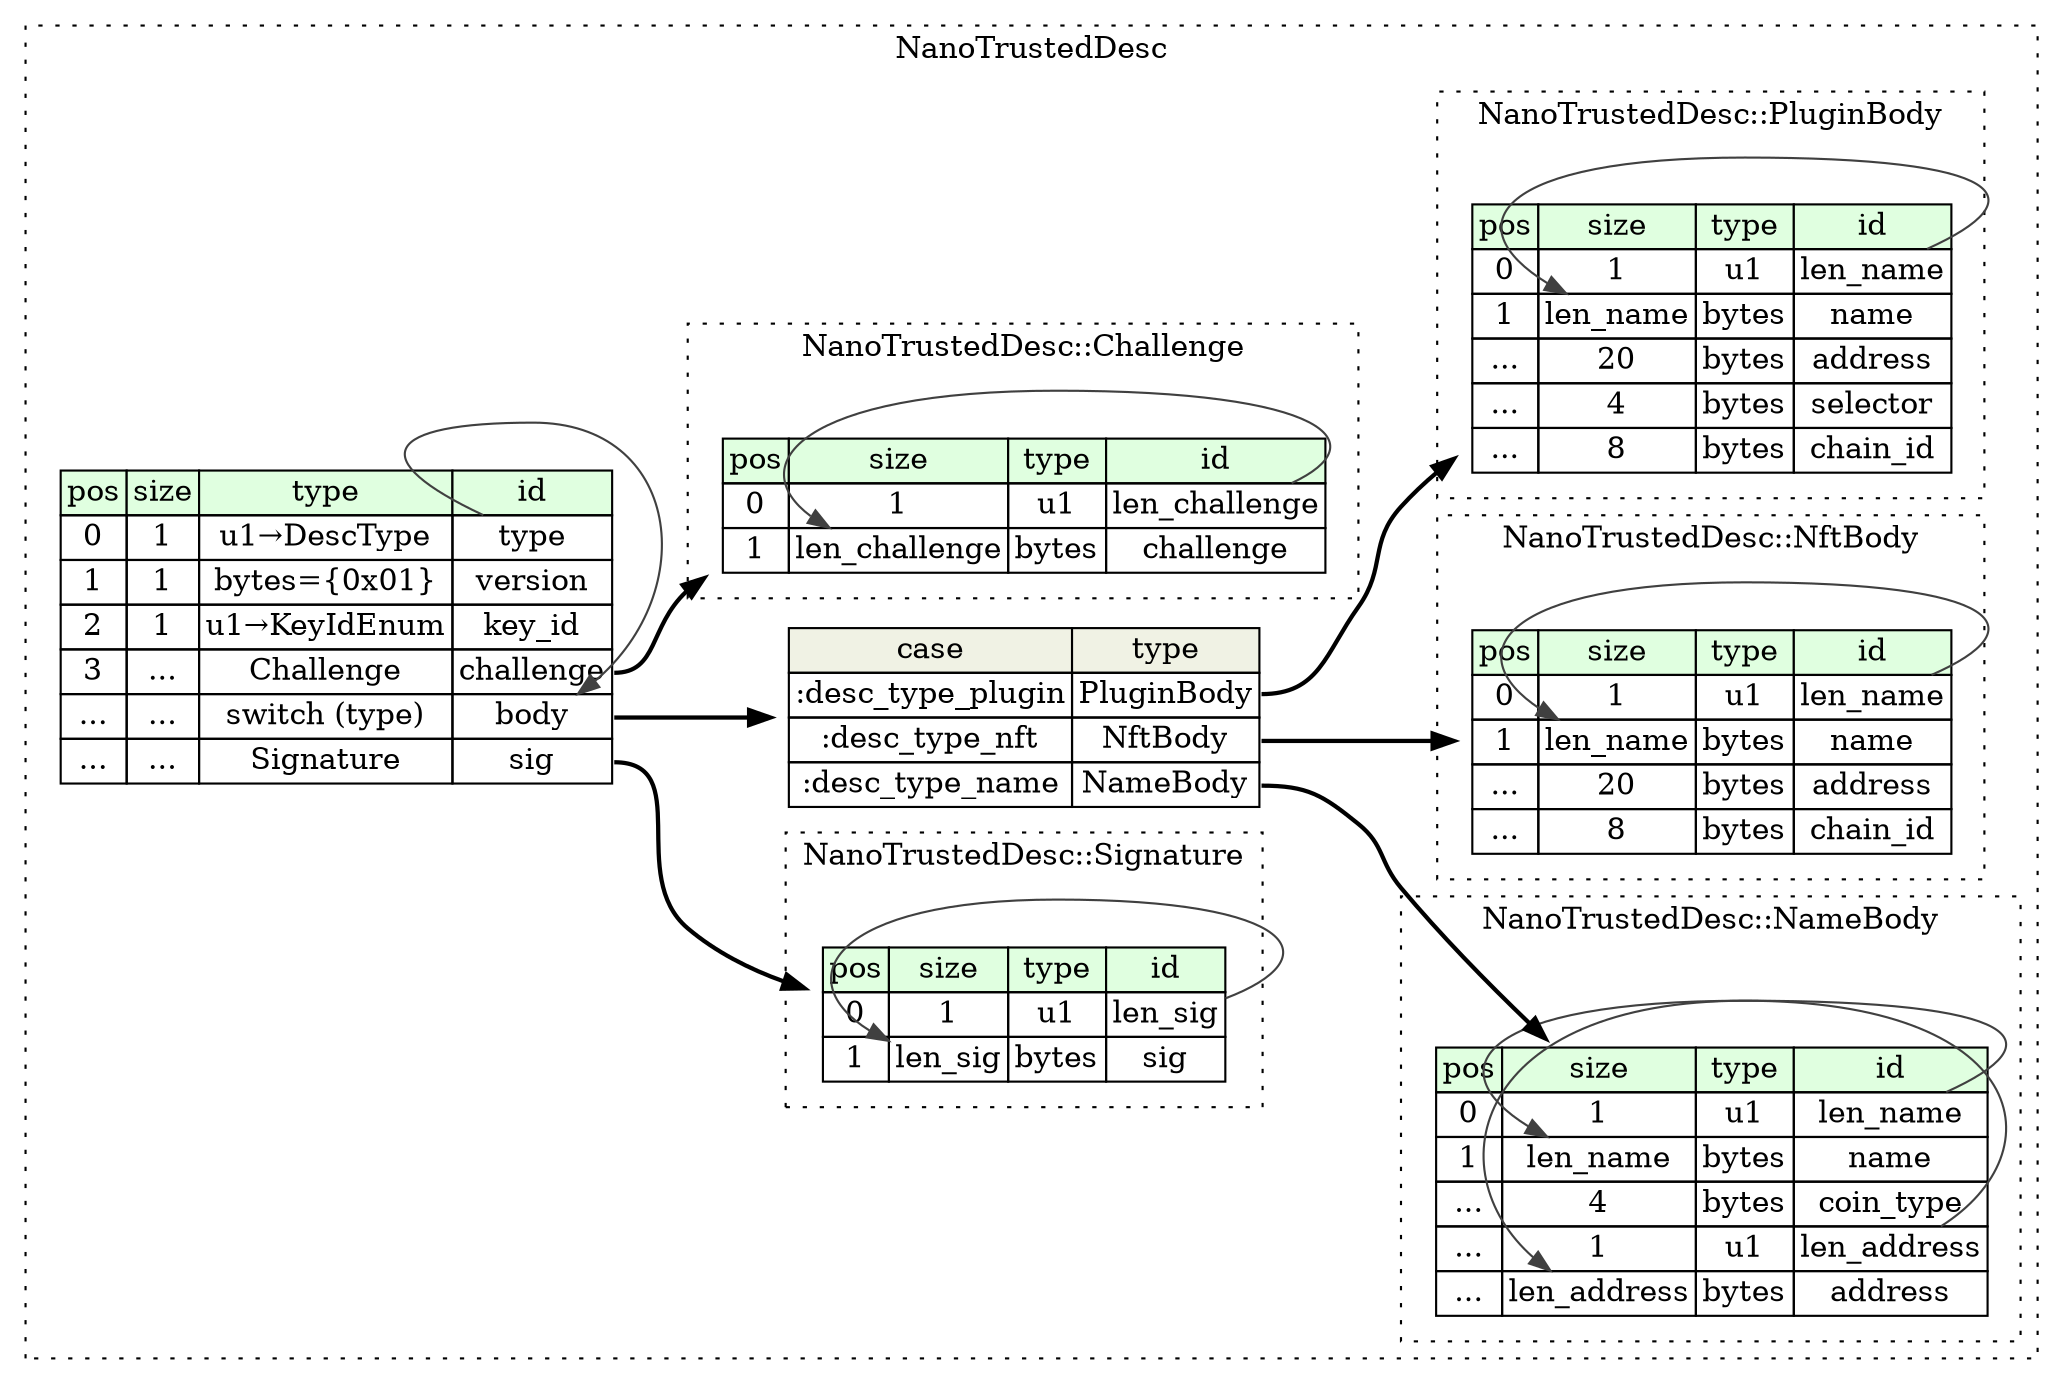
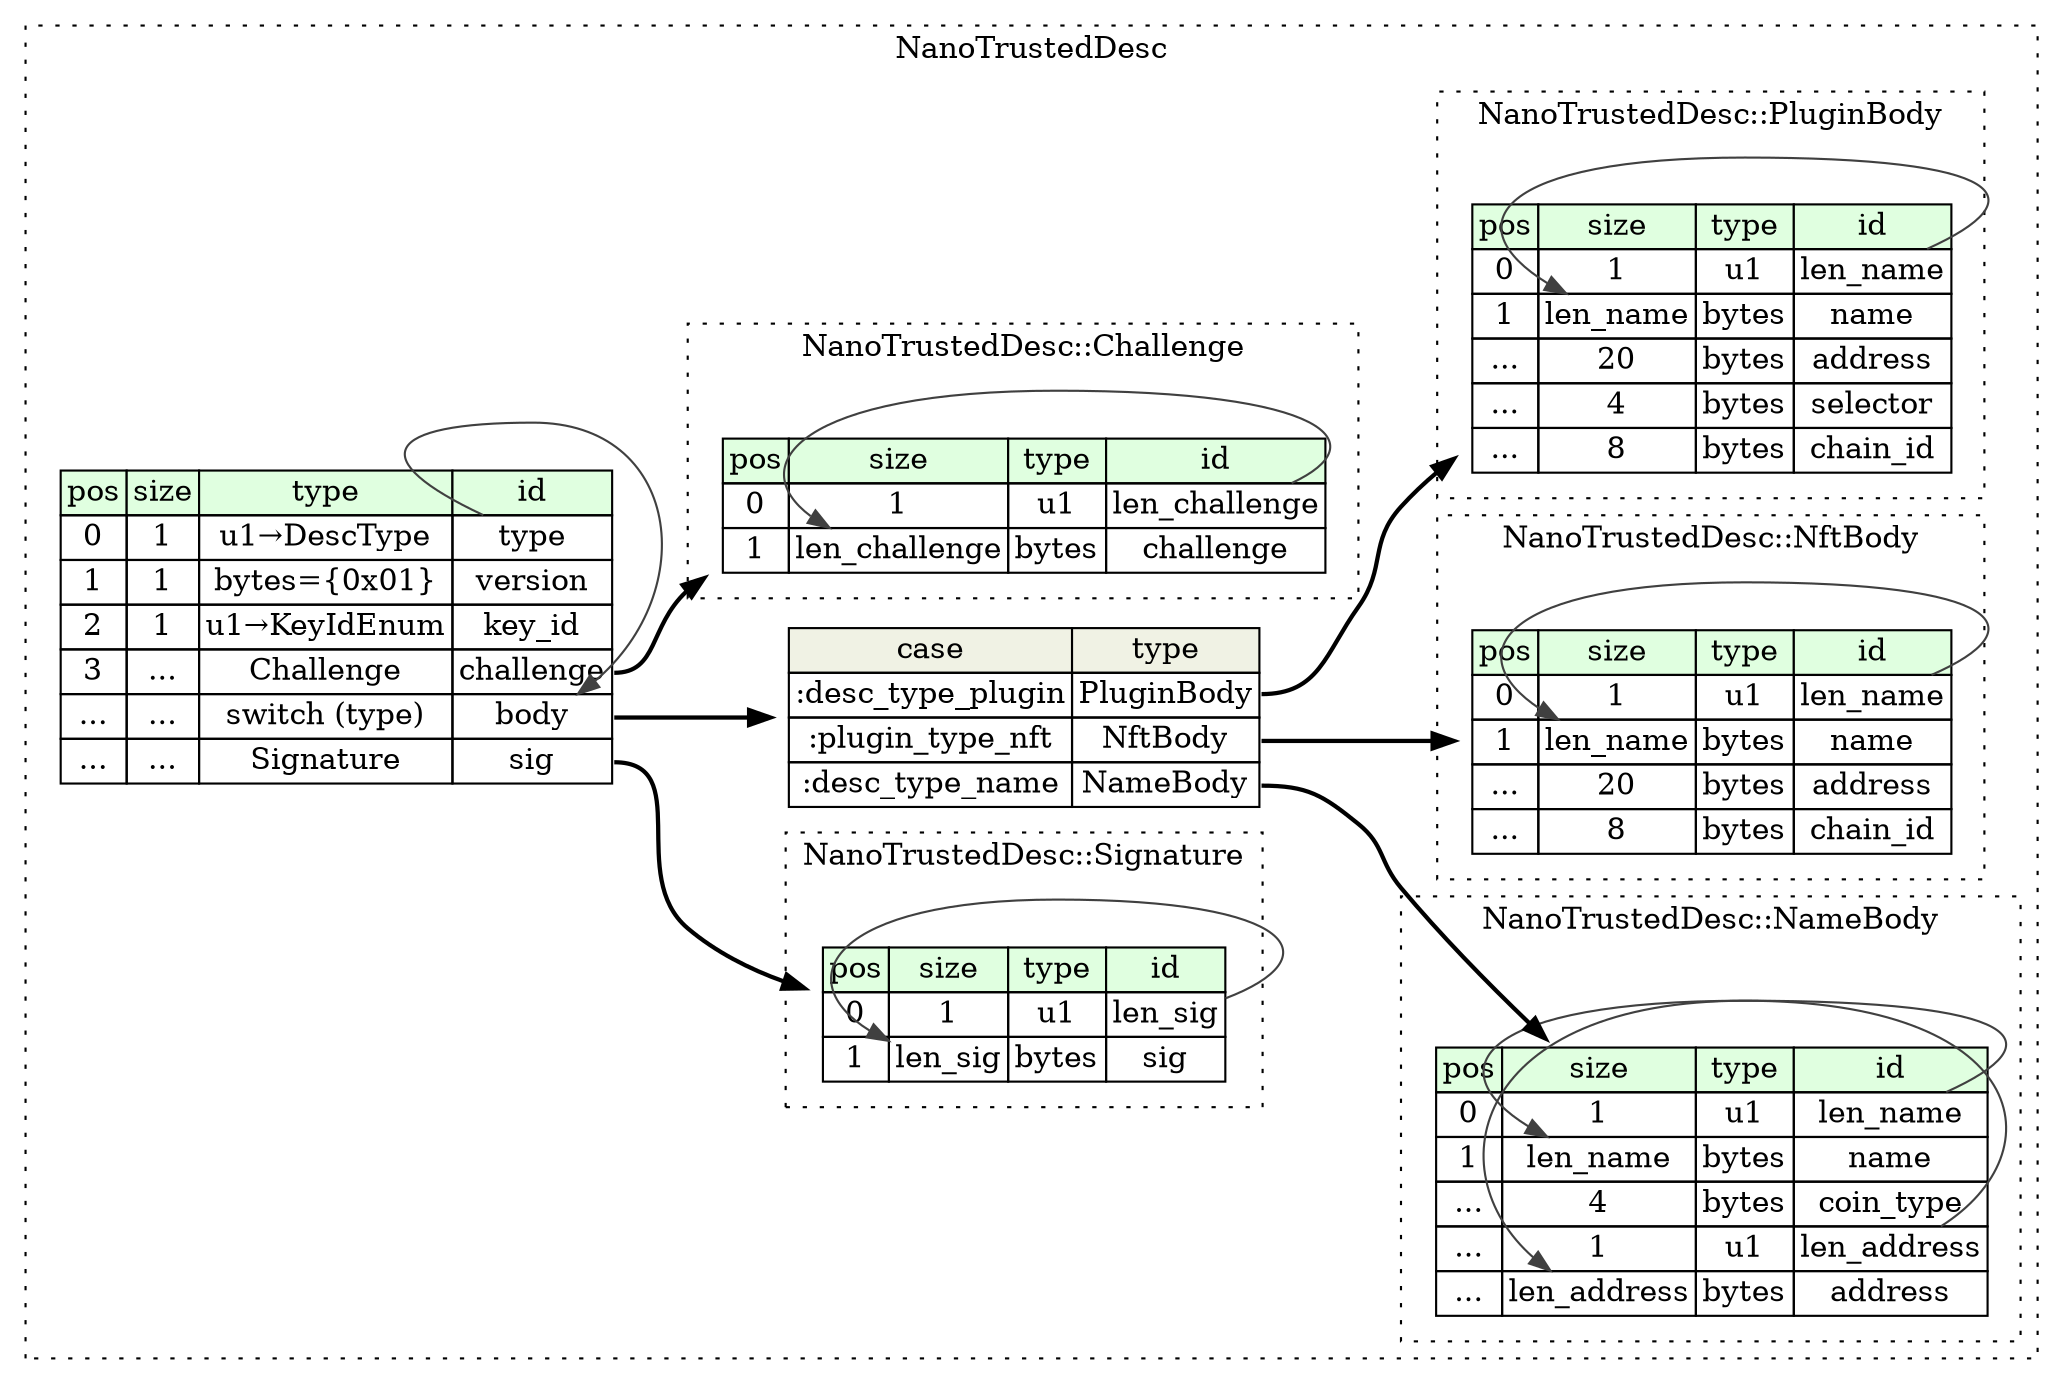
  digraph {
    rankdir=LR
    node [shape=plaintext]
    edge [color="#404040" tailport=len_name_type]
    n1 [height=1.5694 label=<<TABLE BORDER="0" CELLBORDER="1" CELLSPACING="0"> 				<TR><TD BGCOLOR="#E0FFE0">pos</TD><TD BGCOLOR="#E0FFE0">size</TD><TD BGCOLOR="#E0FFE0">type</TD><TD BGCOLOR="#E0FFE0">id</TD></TR> 				<TR><TD title="Length of the name field" href="" PORT="len_name_pos">0</TD><TD title="Length of the name field" href="" PORT="len_name_size">1</TD><TD title="Length of the name field" href="" >u1</TD><TD title="Length of the name field" href="" PORT="len_name_type">len_name</TD></TR> 				<TR><TD title="UTF-8 encoded name of the collection corresponding to the address" href="" PORT="name_pos">1</TD><TD title="UTF-8 encoded name of the collection corresponding to the address" href="" PORT="name_size">len_name</TD><TD title="UTF-8 encoded name of the collection corresponding to the address" href="" >bytes</TD><TD title="UTF-8 encoded name of the collection corresponding to the address" href="" PORT="name_type">name</TD></TR> 				<TR><TD title="Blockchain smartcontract address associated with this collection" href="" PORT="address_pos">...</TD><TD title="Blockchain smartcontract address associated with this collection" href="" PORT="address_size">20</TD><TD title="Blockchain smartcontract address associated with this collection" href="" >bytes</TD><TD title="Blockchain smartcontract address associated with this collection" href="" PORT="address_type">address</TD></TR> 				<TR><TD title="Blockchain id, as specified in XXX" href="" PORT="chain_id_pos">...</TD><TD title="Blockchain id, as specified in XXX" href="" PORT="chain_id_size">8</TD><TD title="Blockchain id, as specified in XXX" href="" >bytes</TD><TD title="Blockchain id, as specified in XXX" href="" PORT="chain_id_type">chain_id</TD></TR> 			</TABLE>> width=3.3472]
    n2 [height=0.98611 label=<<TABLE BORDER="0" CELLBORDER="1" CELLSPACING="0"> 				<TR><TD BGCOLOR="#E0FFE0">pos</TD><TD BGCOLOR="#E0FFE0">size</TD><TD BGCOLOR="#E0FFE0">type</TD><TD BGCOLOR="#E0FFE0">id</TD></TR> 				<TR><TD title="length of the challenge, when no challenge is present use length of 0x00" href="" PORT="len_challenge_pos">0</TD><TD title="length of the challenge, when no challenge is present use length of 0x00" href="" PORT="len_challenge_size">1</TD><TD title="length of the challenge, when no challenge is present use length of 0x00" href="" >u1</TD><TD title="length of the challenge, when no challenge is present use length of 0x00" href="" PORT="len_challenge_type">len_challenge</TD></TR> 				<TR><TD title="challenge as an array of raw bytes" href="" PORT="challenge_pos">1</TD><TD title="challenge as an array of raw bytes" href="" PORT="challenge_size">len_challenge</TD><TD title="challenge as an array of raw bytes" href="" >bytes</TD><TD title="challenge as an array of raw bytes" href="" PORT="challenge_type">challenge</TD></TR> 			</TABLE>> width=4.1528]
    n3 [height=1.8611 label=<<TABLE BORDER="0" CELLBORDER="1" CELLSPACING="0"> 				<TR><TD BGCOLOR="#E0FFE0">pos</TD><TD BGCOLOR="#E0FFE0">size</TD><TD BGCOLOR="#E0FFE0">type</TD><TD BGCOLOR="#E0FFE0">id</TD></TR> 				<TR><TD title="Length of the name field" href="" PORT="len_name_pos">0</TD><TD title="Length of the name field" href="" PORT="len_name_size">1</TD><TD title="Length of the name field" href="" >u1</TD><TD title="Length of the name field" href="" PORT="len_name_type">len_name</TD></TR> 				<TR><TD title="ASCII encoded name of the plugin to use" href="" PORT="name_pos">1</TD><TD title="ASCII encoded name of the plugin to use" href="" PORT="name_size">len_name</TD><TD title="ASCII encoded name of the plugin to use" href="" >bytes</TD><TD title="ASCII encoded name of the plugin to use" href="" PORT="name_type">name</TD></TR> 				<TR><TD title="Blockchain smartcontract address associated with this plugin" href="" PORT="address_pos">...</TD><TD title="Blockchain smartcontract address associated with this plugin" href="" PORT="address_size">20</TD><TD title="Blockchain smartcontract address associated with this plugin" href="" >bytes</TD><TD title="Blockchain smartcontract address associated with this plugin" href="" PORT="address_type">address</TD></TR> 				<TR><TD title="function selector in the smartcontract associated with this plugin" href="" PORT="selector_pos">...</TD><TD title="function selector in the smartcontract associated with this plugin" href="" PORT="selector_size">4</TD><TD title="function selector in the smartcontract associated with this plugin" href="" >bytes</TD><TD title="function selector in the smartcontract associated with this plugin" href="" PORT="selector_type">selector</TD></TR> 				<TR><TD title="Blockchain id, as specified in XXX" href="" PORT="chain_id_pos">...</TD><TD title="Blockchain id, as specified in XXX" href="" PORT="chain_id_size">8</TD><TD title="Blockchain id, as specified in XXX" href="" >bytes</TD><TD title="Blockchain id, as specified in XXX" href="" PORT="chain_id_type">chain_id</TD></TR> 			</TABLE>> width=3.3472]
    n4 [height=0.98611 label=<<TABLE BORDER="0" CELLBORDER="1" CELLSPACING="0"> 				<TR><TD BGCOLOR="#E0FFE0">pos</TD><TD BGCOLOR="#E0FFE0">size</TD><TD BGCOLOR="#E0FFE0">type</TD><TD BGCOLOR="#E0FFE0">id</TD></TR> 				<TR><TD title="Signature length" href="" PORT="len_sig_pos">0</TD><TD title="Signature length" href="" PORT="len_sig_size">1</TD><TD title="Signature length" href="" >u1</TD><TD title="Signature length" href="" PORT="len_sig_type">len_sig</TD></TR> 				<TR><TD title="DER encoded signature. Signature is computed over serialized fields [type , version , body , key_id]. Signature key and algorithm is determined by [key_id] field and corresponding certificate. " href="" PORT="sig_pos">1</TD><TD title="DER encoded signature. Signature is computed over serialized fields [type , version , body , key_id]. Signature key and algorithm is determined by [key_id] field and corresponding certificate. " href="" PORT="sig_size">len_sig</TD><TD title="DER encoded signature. Signature is computed over serialized fields [type , version , body , key_id]. Signature key and algorithm is determined by [key_id] field and corresponding certificate. " href="" >bytes</TD><TD title="DER encoded signature. Signature is computed over serialized fields [type , version , body , key_id]. Signature key and algorithm is determined by [key_id] field and corresponding certificate. " href="" PORT="sig_type">sig</TD></TR> 			</TABLE>> width=2.8472]
    n5 [height=1.8611 label=<<TABLE BORDER="0" CELLBORDER="1" CELLSPACING="0"> 				<TR><TD BGCOLOR="#E0FFE0">pos</TD><TD BGCOLOR="#E0FFE0">size</TD><TD BGCOLOR="#E0FFE0">type</TD><TD BGCOLOR="#E0FFE0">id</TD></TR> 				<TR><TD title="Length of the name field" href="" PORT="len_name_pos">0</TD><TD title="Length of the name field" href="" PORT="len_name_size">1</TD><TD title="Length of the name field" href="" >u1</TD><TD title="Length of the name field" href="" PORT="len_name_type">len_name</TD></TR> 				<TR><TD title="UTF-8 encoded truted name associated with this address" href="" PORT="name_pos">1</TD><TD title="UTF-8 encoded truted name associated with this address" href="" PORT="name_size">len_name</TD><TD title="UTF-8 encoded truted name associated with this address" href="" >bytes</TD><TD title="UTF-8 encoded truted name associated with this address" href="" PORT="name_type">name</TD></TR> 				<TR><TD title="SLIP 44 coin type as in [https://github.com/ensdomains/address-encoder]" href="" PORT="coin_type_pos">...</TD><TD title="SLIP 44 coin type as in [https://github.com/ensdomains/address-encoder]" href="" PORT="coin_type_size">4</TD><TD title="SLIP 44 coin type as in [https://github.com/ensdomains/address-encoder]" href="" >bytes</TD><TD title="SLIP 44 coin type as in [https://github.com/ensdomains/address-encoder]" href="" PORT="coin_type_type">coin_type</TD></TR> 				<TR><TD title="Length of the address field" href="" PORT="len_address_pos">...</TD><TD title="Length of the address field" href="" PORT="len_address_size">1</TD><TD title="Length of the address field" href="" >u1</TD><TD title="Length of the address field" href="" PORT="len_address_type">len_address</TD></TR> 				<TR><TD title="Address value for this trusted name" href="" PORT="address_pos">...</TD><TD title="Address value for this trusted name" href="" PORT="address_size">len_address</TD><TD title="Address value for this trusted name" href="" >bytes</TD><TD title="Address value for this trusted name" href="" PORT="address_type">address</TD></TR> 			</TABLE>> width=3.8194]
    n6 [height=2.1528 label=<<TABLE BORDER="0" CELLBORDER="1" CELLSPACING="0"> 			<TR><TD BGCOLOR="#E0FFE0">pos</TD><TD BGCOLOR="#E0FFE0">size</TD><TD BGCOLOR="#E0FFE0">type</TD><TD BGCOLOR="#E0FFE0">id</TD></TR> 			<TR><TD title="Type of the descriptor" href="" PORT="type_pos">0</TD><TD title="Type of the descriptor" href="" PORT="type_size">1</TD><TD title="Type of the descriptor" href="" >u1→DescType</TD><TD title="Type of the descriptor" href="" PORT="type_type">type</TD></TR> 			<TR><TD title="Version, currently fixed to 0x01" href="" PORT="version_pos">1</TD><TD title="Version, currently fixed to 0x01" href="" PORT="version_size">1</TD><TD title="Version, currently fixed to 0x01" href="" >bytes={0x01}</TD><TD title="Version, currently fixed to 0x01" href="" PORT="version_type">version</TD></TR> 			<TR><TD title="A key identifier, unique to Ledger, indicating key used to sign this descriptor.  The corresponding certificate must be passed to the application before use. " href="" PORT="key_id_pos">2</TD><TD title="A key identifier, unique to Ledger, indicating key used to sign this descriptor.  The corresponding certificate must be passed to the application before use. " href="" PORT="key_id_size">1</TD><TD title="A key identifier, unique to Ledger, indicating key used to sign this descriptor.  The corresponding certificate must be passed to the application before use. " href="" >u1→KeyIdEnum</TD><TD title="A key identifier, unique to Ledger, indicating key used to sign this descriptor.  The corresponding certificate must be passed to the application before use. " href="" PORT="key_id_type">key_id</TD></TR> 			<TR><TD title="An optional challenge to prove freshness of the descriptor" href="" PORT="challenge_pos">3</TD><TD title="An optional challenge to prove freshness of the descriptor" href="" PORT="challenge_size">...</TD><TD title="An optional challenge to prove freshness of the descriptor" href="" >Challenge</TD><TD title="An optional challenge to prove freshness of the descriptor" href="" PORT="challenge_type">challenge</TD></TR> 			<TR><TD title="Body of the descriptor, based on type" href="" PORT="body_pos">...</TD><TD title="Body of the descriptor, based on type" href="" PORT="body_size">...</TD><TD title="Body of the descriptor, based on type" href="" >switch (type)</TD><TD title="Body of the descriptor, based on type" href="" PORT="body_type">body</TD></TR> 			<TR><TD title="Signature of the descriptor computed over other fields" href="" PORT="sig_pos">...</TD><TD title="Signature of the descriptor computed over other fields" href="" PORT="sig_size">...</TD><TD title="Signature of the descriptor computed over other fields" href="" >Signature</TD><TD title="Signature of the descriptor computed over other fields" href="" PORT="sig_type">sig</TD></TR> 		</TABLE>> width=3.8194]
-   n7 [height=1.2778 label=<<TABLE BORDER="0" CELLBORDER="1" CELLSPACING="0"> 	<TR><TD BGCOLOR="#F0F2E4">case</TD><TD BGCOLOR="#F0F2E4">type</TD></TR> 	<TR><TD>:desc_type_plugin</TD><TD PORT="case0">PluginBody</TD></TR> 	<TR><TD>:desc_type_nft</TD><TD PORT="case1">NftBody</TD></TR> 	<TR><TD>:desc_type_name</TD><TD PORT="case2">NameBody</TD></TR> </TABLE>> width=3.2917]
+   n7 [height=1.2778 label=<<TABLE BORDER="0" CELLBORDER="1" CELLSPACING="0"> 	<TR><TD BGCOLOR="#F0F2E4">case</TD><TD BGCOLOR="#F0F2E4">type</TD></TR> 	<TR><TD>:desc_type_plugin</TD><TD PORT="case0">PluginBody</TD></TR> 	<TR><TD>:plugin_type_nft</TD><TD PORT="case1">NftBody</TD></TR> 	<TR><TD>:desc_type_name</TD><TD PORT="case2">NameBody</TD></TR> </TABLE>> width=3.2917]
    subgraph cluster_1 {
      label=NanoTrustedDesc
      style=dotted
      n6
      n7
      subgraph cluster_2 {
        label="NanoTrustedDesc::NftBody"
        style=dotted
        n1
      }
      subgraph cluster_3 {
        label="NanoTrustedDesc::Challenge"
        style=dotted
        n2
      }
      subgraph cluster_4 {
        label="NanoTrustedDesc::PluginBody"
        style=dotted
        n3
      }
      subgraph cluster_5 {
        label="NanoTrustedDesc::Signature"
        style=dotted
        n4
      }
      subgraph cluster_6 {
        label="NanoTrustedDesc::NameBody"
        style=dotted
        n5
      }
    }
    n1 -> n1 [headport=name_size]
    n2 -> n2 [headport=challenge_size tailport=len_challenge_type]
    n3 -> n3 [headport=name_size]
    n4 -> n4 [headport=sig_size tailport=len_sig_type]
    n5 -> n5 [headport=name_size]
    n5 -> n5 [headport=address_size tailport=len_address_type]
    n6 -> n2 [style=bold tailport=challenge_type color=""]
    n6 -> n4 [style=bold tailport=sig_type color=""]
    n6 -> n6 [headport=body_type tailport=type_type]
    n6 -> n7 [style=bold tailport=body_type color=""]
    n7 -> n1 [style=bold tailport=case1 color=""]
    n7 -> n3 [style=bold tailport=case0 color=""]
    n7 -> n5 [style=bold tailport=case2 color=""]
  }
